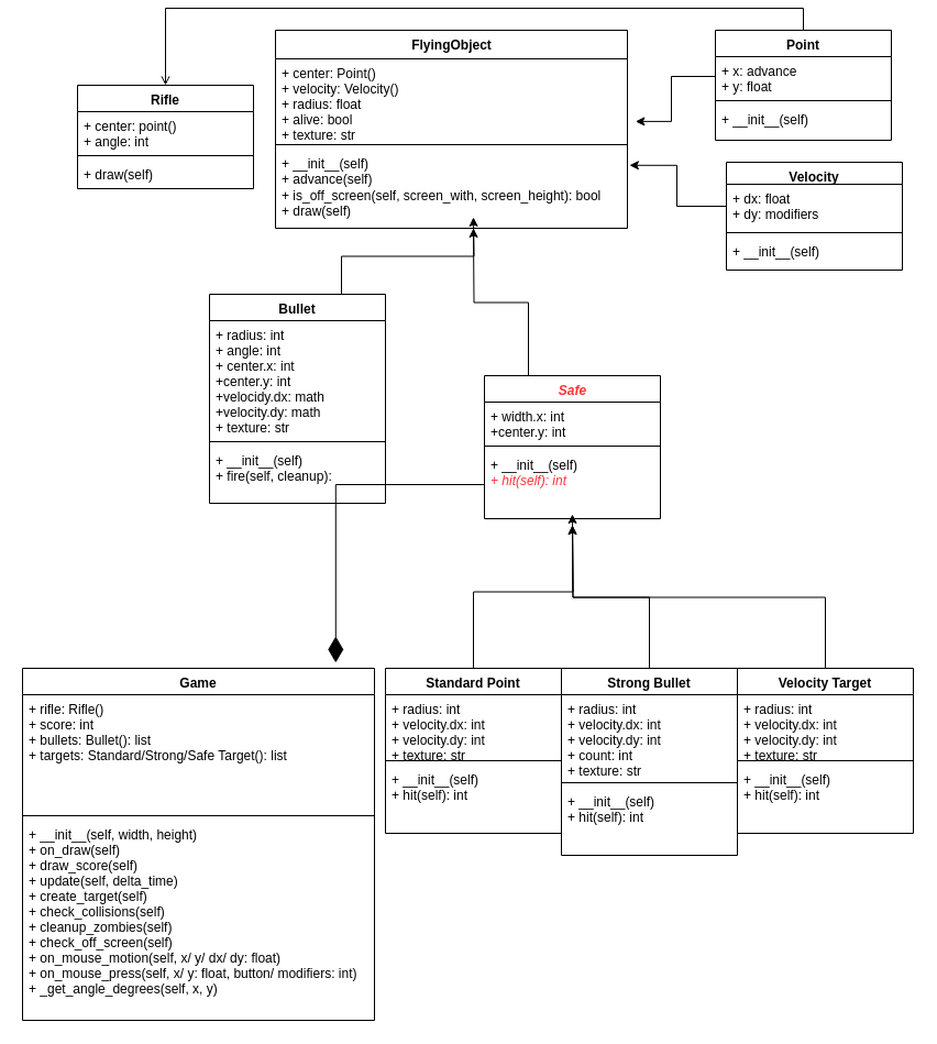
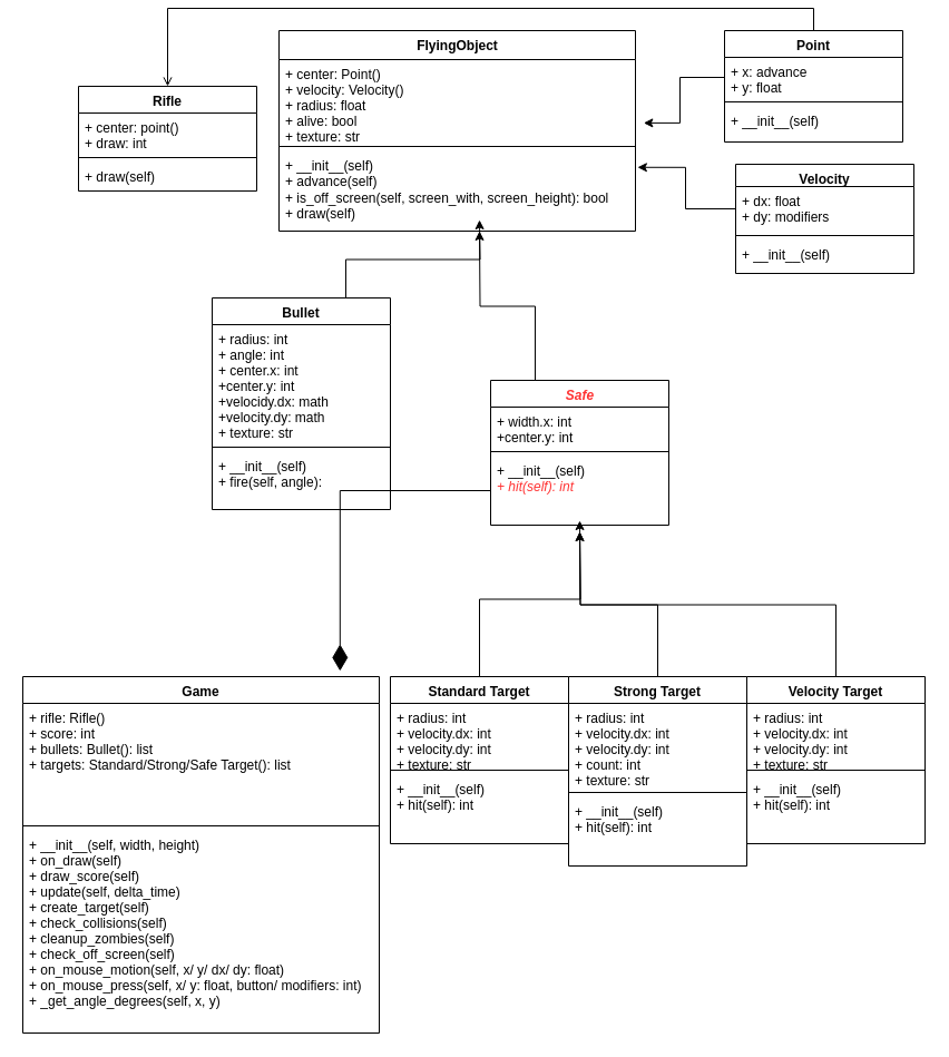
  <mxCell id="0" />
  <mxCell id="1" parent="0" />
  <mxCell id="2" value="FlyingObject" style="swimlane;fontStyle=1;align=center;verticalAlign=top;childLayout=stackLayout;horizontal=1;startSize=26;horizontalStack=0;resizeParent=1;resizeParentMax=0;resizeLast=0;collapsible=1;marginBottom=0;html=1;" parent="1" vertex="1"><mxGeometry x="250" y="20" width="320" height="180" as="geometry" /></mxCell>
  <mxCell id="3" value="+ center: Point()&#10;+ velocity: Velocity()&#10;+ radius: float&#10;+ alive: bool&#10;+ texture: str" style="text;strokeColor=none;fillColor=none;align=left;verticalAlign=top;spacingLeft=4;spacingRight=4;overflow=hidden;rotatable=0;points=[[0,0.5],[1,0.5]];portConstraint=eastwest;" parent="2" vertex="1"><mxGeometry y="26" width="320" height="74" as="geometry" /></mxCell>
  <mxCell id="4" value="" style="line;strokeWidth=1;fillColor=none;align=left;verticalAlign=middle;spacingTop=-1;spacingLeft=3;spacingRight=3;rotatable=0;labelPosition=right;points=[];portConstraint=eastwest;" parent="2" vertex="1"><mxGeometry y="100" width="320" height="8" as="geometry" /></mxCell>
  <mxCell id="5" value="+ __init__(self)&lt;br&gt;+ advance(self)&lt;br&gt;+ is_off_screen(self, screen_with, screen_height): bool&lt;br&gt;+ draw(self)" style="text;strokeColor=none;fillColor=none;align=left;verticalAlign=top;spacingLeft=4;spacingRight=4;overflow=hidden;rotatable=0;points=[[0,0.5],[1,0.5]];portConstraint=eastwest;html=1;" parent="2" vertex="1"><mxGeometry y="108" width="320" height="72" as="geometry" /></mxCell>
  <mxCell id="6" style="edgeStyle=orthogonalEdgeStyle;rounded=0;orthogonalLoop=1;jettySize=auto;html=1;exitX=0.5;exitY=0;exitDx=0;exitDy=0;entryX=0.5;entryY=0;entryDx=0;entryDy=0;endArrow=open;" parent="1" source="19" target="7" edge="1"><mxGeometry relative="1" as="geometry" /></mxCell>
  <mxCell id="7" value="Rifle" style="swimlane;fontStyle=1;align=center;verticalAlign=top;childLayout=stackLayout;horizontal=1;startSize=24;horizontalStack=0;resizeParent=1;resizeParentMax=0;resizeLast=0;collapsible=1;marginBottom=0;" parent="1" vertex="1"><mxGeometry x="70" y="70" width="160" height="94" as="geometry" /></mxCell>
- <mxCell id="8" value="+ center: point()&#10;+ angle: int" style="text;strokeColor=none;fillColor=none;align=left;verticalAlign=top;spacingLeft=4;spacingRight=4;overflow=hidden;rotatable=0;points=[[0,0.5],[1,0.5]];portConstraint=eastwest;" parent="7" vertex="1"><mxGeometry y="24" width="160" height="36" as="geometry" /></mxCell>
+ <mxCell id="8" value="+ center: point()&#10;+ draw: int" style="text;strokeColor=none;fillColor=none;align=left;verticalAlign=top;spacingLeft=4;spacingRight=4;overflow=hidden;rotatable=0;points=[[0,0.5],[1,0.5]];portConstraint=eastwest;" parent="7" vertex="1"><mxGeometry y="24" width="160" height="36" as="geometry" /></mxCell>
  <mxCell id="9" value="" style="line;strokeWidth=1;fillColor=none;align=left;verticalAlign=middle;spacingTop=-1;spacingLeft=3;spacingRight=3;rotatable=0;labelPosition=right;points=[];portConstraint=eastwest;" parent="7" vertex="1"><mxGeometry y="60" width="160" height="8" as="geometry" /></mxCell>
  <mxCell id="10" value="+ draw(self)" style="text;strokeColor=none;fillColor=none;align=left;verticalAlign=top;spacingLeft=4;spacingRight=4;overflow=hidden;rotatable=0;points=[[0,0.5],[1,0.5]];portConstraint=eastwest;" parent="7" vertex="1"><mxGeometry y="68" width="160" height="26" as="geometry" /></mxCell>
  <mxCell id="11" style="edgeStyle=orthogonalEdgeStyle;rounded=0;orthogonalLoop=1;jettySize=auto;html=1;exitX=0.25;exitY=0;exitDx=0;exitDy=0;" parent="1" source="31" edge="1"><mxGeometry relative="1" as="geometry"><mxPoint x="430" y="200" as="targetPoint" /></mxGeometry></mxCell>
  <mxCell id="12" style="edgeStyle=orthogonalEdgeStyle;rounded=0;orthogonalLoop=1;jettySize=auto;html=1;exitX=0.5;exitY=0;exitDx=0;exitDy=0;" parent="1" source="43" edge="1"><mxGeometry relative="1" as="geometry"><mxPoint x="520" y="460" as="targetPoint" /></mxGeometry></mxCell>
  <mxCell id="13" style="edgeStyle=orthogonalEdgeStyle;rounded=0;orthogonalLoop=1;jettySize=auto;html=1;exitX=0.5;exitY=0;exitDx=0;exitDy=0;" parent="1" source="39" edge="1"><mxGeometry relative="1" as="geometry"><mxPoint x="520" y="470" as="targetPoint" /></mxGeometry></mxCell>
  <mxCell id="14" style="edgeStyle=orthogonalEdgeStyle;rounded=0;orthogonalLoop=1;jettySize=auto;html=1;exitX=0.5;exitY=0;exitDx=0;exitDy=0;" parent="1" source="47" edge="1"><mxGeometry relative="1" as="geometry"><mxPoint x="520" y="470" as="targetPoint" /></mxGeometry></mxCell>
  <mxCell id="15" style="edgeStyle=orthogonalEdgeStyle;rounded=0;orthogonalLoop=1;jettySize=auto;html=1;exitX=0;exitY=0.5;exitDx=0;exitDy=0;entryX=1.006;entryY=0.205;entryDx=0;entryDy=0;entryPerimeter=0;" parent="1" source="24" target="5" edge="1"><mxGeometry relative="1" as="geometry" /></mxCell>
  <mxCell id="16" style="edgeStyle=orthogonalEdgeStyle;rounded=0;orthogonalLoop=1;jettySize=auto;html=1;exitX=0;exitY=0.5;exitDx=0;exitDy=0;entryX=1.023;entryY=0.769;entryDx=0;entryDy=0;entryPerimeter=0;" parent="1" source="20" target="3" edge="1"><mxGeometry relative="1" as="geometry" /></mxCell>
  <mxCell id="17" style="edgeStyle=orthogonalEdgeStyle;rounded=0;orthogonalLoop=1;jettySize=auto;html=1;exitX=0;exitY=0.5;exitDx=0;exitDy=0;entryX=0.89;entryY=-0.016;entryDx=0;entryDy=0;entryPerimeter=0;endArrow=diamondThin;endFill=1;startSize=6;endSize=21;" parent="1" source="34" target="27" edge="1"><mxGeometry relative="1" as="geometry" /></mxCell>
  <mxCell id="18" style="edgeStyle=orthogonalEdgeStyle;rounded=0;orthogonalLoop=1;jettySize=auto;html=1;exitX=0.75;exitY=0;exitDx=0;exitDy=0;" parent="1" source="35" edge="1"><mxGeometry relative="1" as="geometry"><mxPoint x="430" y="190" as="targetPoint" /></mxGeometry></mxCell>
  <mxCell id="19" value="Point" style="swimlane;fontStyle=1;align=center;verticalAlign=top;childLayout=stackLayout;horizontal=1;startSize=24;horizontalStack=0;resizeParent=1;resizeParentMax=0;resizeLast=0;collapsible=1;marginBottom=0;" parent="1" vertex="1"><mxGeometry x="650" y="20" width="160" height="100" as="geometry" /></mxCell>
  <mxCell id="20" value="+ x: advance&#10;+ y: float" style="text;strokeColor=none;fillColor=none;align=left;verticalAlign=top;spacingLeft=4;spacingRight=4;overflow=hidden;rotatable=0;points=[[0,0.5],[1,0.5]];portConstraint=eastwest;" parent="19" vertex="1"><mxGeometry y="24" width="160" height="36" as="geometry" /></mxCell>
  <mxCell id="21" value="" style="line;strokeWidth=1;fillColor=none;align=left;verticalAlign=middle;spacingTop=-1;spacingLeft=3;spacingRight=3;rotatable=0;labelPosition=right;points=[];portConstraint=eastwest;" parent="19" vertex="1"><mxGeometry y="60" width="160" height="8" as="geometry" /></mxCell>
  <mxCell id="22" value="+ __init__(self)" style="text;strokeColor=none;fillColor=none;align=left;verticalAlign=top;spacingLeft=4;spacingRight=4;overflow=hidden;rotatable=0;points=[[0,0.5],[1,0.5]];portConstraint=eastwest;" parent="19" vertex="1"><mxGeometry y="68" width="160" height="32" as="geometry" /></mxCell>
  <mxCell id="23" value="Velocity" style="swimlane;fontStyle=1;align=center;verticalAlign=top;childLayout=stackLayout;horizontal=1;startSize=20;horizontalStack=0;resizeParent=1;resizeParentMax=0;resizeLast=0;collapsible=1;marginBottom=0;" parent="1" vertex="1"><mxGeometry x="660" y="140" width="160" height="98" as="geometry" /></mxCell>
  <mxCell id="24" value="+ dx: float&#10;+ dy: modifiers" style="text;strokeColor=none;fillColor=none;align=left;verticalAlign=top;spacingLeft=4;spacingRight=4;overflow=hidden;rotatable=0;points=[[0,0.5],[1,0.5]];portConstraint=eastwest;" parent="23" vertex="1"><mxGeometry y="20" width="160" height="40" as="geometry" /></mxCell>
  <mxCell id="25" value="" style="line;strokeWidth=1;fillColor=none;align=left;verticalAlign=middle;spacingTop=-1;spacingLeft=3;spacingRight=3;rotatable=0;labelPosition=right;points=[];portConstraint=eastwest;" parent="23" vertex="1"><mxGeometry y="60" width="160" height="8" as="geometry" /></mxCell>
  <mxCell id="26" value="+ __init__(self)" style="text;strokeColor=none;fillColor=none;align=left;verticalAlign=top;spacingLeft=4;spacingRight=4;overflow=hidden;rotatable=0;points=[[0,0.5],[1,0.5]];portConstraint=eastwest;" parent="23" vertex="1"><mxGeometry y="68" width="160" height="30" as="geometry" /></mxCell>
  <mxCell id="27" value="Game" style="swimlane;fontStyle=1;align=center;verticalAlign=top;childLayout=stackLayout;horizontal=1;startSize=24;horizontalStack=0;resizeParent=1;resizeParentMax=0;resizeLast=0;collapsible=1;marginBottom=0;" parent="1" vertex="1"><mxGeometry x="20" y="600" width="320" height="320" as="geometry" /></mxCell>
  <mxCell id="28" value="+ rifle: Rifle()&#10;+ score: int&#10;+ bullets: Bullet(): list&#10;+ targets: Standard/Strong/Safe Target(): list" style="text;strokeColor=none;fillColor=none;align=left;verticalAlign=top;spacingLeft=4;spacingRight=4;overflow=hidden;rotatable=0;points=[[0,0.5],[1,0.5]];portConstraint=eastwest;" parent="27" vertex="1"><mxGeometry y="24" width="320" height="106" as="geometry" /></mxCell>
  <mxCell id="29" value="" style="line;strokeWidth=1;fillColor=none;align=left;verticalAlign=middle;spacingTop=-1;spacingLeft=3;spacingRight=3;rotatable=0;labelPosition=right;points=[];portConstraint=eastwest;" parent="27" vertex="1"><mxGeometry y="130" width="320" height="8" as="geometry" /></mxCell>
  <mxCell id="30" value="+ __init__(self, width, height)&#10;+ on_draw(self)&#10;+ draw_score(self)&#10;+ update(self, delta_time)&#10;+ create_target(self)&#10;+ check_collisions(self)&#10;+ cleanup_zombies(self)&#10;+ check_off_screen(self)&#10;+ on_mouse_motion(self, x/ y/ dx/ dy: float)&#10;+ on_mouse_press(self, x/ y: float, button/ modifiers: int) &#10;+ _get_angle_degrees(self, x, y)" style="text;strokeColor=none;fillColor=none;align=left;verticalAlign=top;spacingLeft=4;spacingRight=4;overflow=hidden;rotatable=0;points=[[0,0.5],[1,0.5]];portConstraint=eastwest;" parent="27" vertex="1"><mxGeometry y="138" width="320" height="182" as="geometry" /></mxCell>
  <mxCell id="31" value="&lt;i&gt;&lt;font color=&quot;#ff3333&quot;&gt;Safe&lt;/font&gt;&lt;/i&gt;" style="swimlane;fontStyle=1;align=center;verticalAlign=top;childLayout=stackLayout;horizontal=1;startSize=24;horizontalStack=0;resizeParent=1;resizeParentMax=0;resizeLast=0;collapsible=1;marginBottom=0;html=1;" parent="1" vertex="1"><mxGeometry x="440" y="334" width="160" height="130" as="geometry" /></mxCell>
  <mxCell id="32" value="+ width.x: int&#10;+center.y: int" style="text;strokeColor=none;fillColor=none;align=left;verticalAlign=top;spacingLeft=4;spacingRight=4;overflow=hidden;rotatable=0;points=[[0,0.5],[1,0.5]];portConstraint=eastwest;" parent="31" vertex="1"><mxGeometry y="24" width="160" height="36" as="geometry" /></mxCell>
  <mxCell id="33" value="" style="line;strokeWidth=1;fillColor=none;align=left;verticalAlign=middle;spacingTop=-1;spacingLeft=3;spacingRight=3;rotatable=0;labelPosition=right;points=[];portConstraint=eastwest;" parent="31" vertex="1"><mxGeometry y="60" width="160" height="8" as="geometry" /></mxCell>
  <mxCell id="34" value="+ __init__(self)&lt;br&gt;&lt;i&gt;&lt;font color=&quot;#ff3333&quot;&gt;+ hit(self): int&lt;/font&gt;&lt;/i&gt;" style="text;strokeColor=none;fillColor=none;align=left;verticalAlign=top;spacingLeft=4;spacingRight=4;overflow=hidden;rotatable=0;points=[[0,0.5],[1,0.5]];portConstraint=eastwest;html=1;" parent="31" vertex="1"><mxGeometry y="68" width="160" height="62" as="geometry" /></mxCell>
  <mxCell id="35" value="Bullet" style="swimlane;fontStyle=1;align=center;verticalAlign=top;childLayout=stackLayout;horizontal=1;startSize=24;horizontalStack=0;resizeParent=1;resizeParentMax=0;resizeLast=0;collapsible=1;marginBottom=0;" parent="1" vertex="1"><mxGeometry x="190" y="260" width="160" height="190" as="geometry" /></mxCell>
  <mxCell id="36" value="+ radius: int&#10;+ angle: int&#10;+ center.x: int&#10;+center.y: int&#10;+velocidy.dx: math&#10;+velocity.dy: math&#10;+ texture: str" style="text;strokeColor=none;fillColor=none;align=left;verticalAlign=top;spacingLeft=4;spacingRight=4;overflow=hidden;rotatable=0;points=[[0,0.5],[1,0.5]];portConstraint=eastwest;" parent="35" vertex="1"><mxGeometry y="24" width="160" height="106" as="geometry" /></mxCell>
  <mxCell id="37" value="" style="line;strokeWidth=1;fillColor=none;align=left;verticalAlign=middle;spacingTop=-1;spacingLeft=3;spacingRight=3;rotatable=0;labelPosition=right;points=[];portConstraint=eastwest;" parent="35" vertex="1"><mxGeometry y="130" width="160" height="8" as="geometry" /></mxCell>
- <mxCell id="38" value="+ __init__(self)&#10;+ fire(self, cleanup):" style="text;strokeColor=none;fillColor=none;align=left;verticalAlign=top;spacingLeft=4;spacingRight=4;overflow=hidden;rotatable=0;points=[[0,0.5],[1,0.5]];portConstraint=eastwest;" parent="35" vertex="1"><mxGeometry y="138" width="160" height="52" as="geometry" /></mxCell>
- <mxCell id="39" value="Strong Bullet" style="swimlane;fontStyle=1;align=center;verticalAlign=top;childLayout=stackLayout;horizontal=1;startSize=24;horizontalStack=0;resizeParent=1;resizeParentMax=0;resizeLast=0;collapsible=1;marginBottom=0;" parent="1" vertex="1"><mxGeometry x="510" y="600" width="160" height="170" as="geometry" /></mxCell>
+ <mxCell id="38" value="+ __init__(self)&#10;+ fire(self, angle):" style="text;strokeColor=none;fillColor=none;align=left;verticalAlign=top;spacingLeft=4;spacingRight=4;overflow=hidden;rotatable=0;points=[[0,0.5],[1,0.5]];portConstraint=eastwest;" parent="35" vertex="1"><mxGeometry y="138" width="160" height="52" as="geometry" /></mxCell>
+ <mxCell id="39" value="Strong Target" style="swimlane;fontStyle=1;align=center;verticalAlign=top;childLayout=stackLayout;horizontal=1;startSize=24;horizontalStack=0;resizeParent=1;resizeParentMax=0;resizeLast=0;collapsible=1;marginBottom=0;" parent="1" vertex="1"><mxGeometry x="510" y="600" width="160" height="170" as="geometry" /></mxCell>
  <mxCell id="40" value="+ radius: int&#10;+ velocity.dx: int&#10;+ velocity.dy: int&#10;+ count: int&#10;+ texture: str" style="text;strokeColor=none;fillColor=none;align=left;verticalAlign=top;spacingLeft=4;spacingRight=4;overflow=hidden;rotatable=0;points=[[0,0.5],[1,0.5]];portConstraint=eastwest;" parent="39" vertex="1"><mxGeometry y="24" width="160" height="76" as="geometry" /></mxCell>
  <mxCell id="41" value="" style="line;strokeWidth=1;fillColor=none;align=left;verticalAlign=middle;spacingTop=-1;spacingLeft=3;spacingRight=3;rotatable=0;labelPosition=right;points=[];portConstraint=eastwest;" parent="39" vertex="1"><mxGeometry y="100" width="160" height="8" as="geometry" /></mxCell>
  <mxCell id="42" value="+ __init__(self)&#10;+ hit(self): int" style="text;strokeColor=none;fillColor=none;align=left;verticalAlign=top;spacingLeft=4;spacingRight=4;overflow=hidden;rotatable=0;points=[[0,0.5],[1,0.5]];portConstraint=eastwest;" parent="39" vertex="1"><mxGeometry y="108" width="160" height="62" as="geometry" /></mxCell>
- <mxCell id="43" value="Standard Point" style="swimlane;fontStyle=1;align=center;verticalAlign=top;childLayout=stackLayout;horizontal=1;startSize=24;horizontalStack=0;resizeParent=1;resizeParentMax=0;resizeLast=0;collapsible=1;marginBottom=0;" parent="1" vertex="1"><mxGeometry x="350" y="600" width="160" height="150" as="geometry" /></mxCell>
+ <mxCell id="43" value="Standard Target" style="swimlane;fontStyle=1;align=center;verticalAlign=top;childLayout=stackLayout;horizontal=1;startSize=24;horizontalStack=0;resizeParent=1;resizeParentMax=0;resizeLast=0;collapsible=1;marginBottom=0;" parent="1" vertex="1"><mxGeometry x="350" y="600" width="160" height="150" as="geometry" /></mxCell>
  <mxCell id="44" value="+ radius: int&#10;+ velocity.dx: int&#10;+ velocity.dy: int&#10;+ texture: str" style="text;strokeColor=none;fillColor=none;align=left;verticalAlign=top;spacingLeft=4;spacingRight=4;overflow=hidden;rotatable=0;points=[[0,0.5],[1,0.5]];portConstraint=eastwest;" parent="43" vertex="1"><mxGeometry y="24" width="160" height="56" as="geometry" /></mxCell>
  <mxCell id="45" value="" style="line;strokeWidth=1;fillColor=none;align=left;verticalAlign=middle;spacingTop=-1;spacingLeft=3;spacingRight=3;rotatable=0;labelPosition=right;points=[];portConstraint=eastwest;" parent="43" vertex="1"><mxGeometry y="80" width="160" height="8" as="geometry" /></mxCell>
  <mxCell id="46" value="+ __init__(self)&#10;+ hit(self): int" style="text;strokeColor=none;fillColor=none;align=left;verticalAlign=top;spacingLeft=4;spacingRight=4;overflow=hidden;rotatable=0;points=[[0,0.5],[1,0.5]];portConstraint=eastwest;" parent="43" vertex="1"><mxGeometry y="88" width="160" height="62" as="geometry" /></mxCell>
  <mxCell id="47" value="Velocity Target" style="swimlane;fontStyle=1;align=center;verticalAlign=top;childLayout=stackLayout;horizontal=1;startSize=24;horizontalStack=0;resizeParent=1;resizeParentMax=0;resizeLast=0;collapsible=1;marginBottom=0;" parent="1" vertex="1"><mxGeometry x="670" y="600" width="160" height="150" as="geometry" /></mxCell>
  <mxCell id="48" value="+ radius: int&#10;+ velocity.dx: int&#10;+ velocity.dy: int&#10;+ texture: str" style="text;strokeColor=none;fillColor=none;align=left;verticalAlign=top;spacingLeft=4;spacingRight=4;overflow=hidden;rotatable=0;points=[[0,0.5],[1,0.5]];portConstraint=eastwest;" parent="47" vertex="1"><mxGeometry y="24" width="160" height="56" as="geometry" /></mxCell>
  <mxCell id="49" value="" style="line;strokeWidth=1;fillColor=none;align=left;verticalAlign=middle;spacingTop=-1;spacingLeft=3;spacingRight=3;rotatable=0;labelPosition=right;points=[];portConstraint=eastwest;" parent="47" vertex="1"><mxGeometry y="80" width="160" height="8" as="geometry" /></mxCell>
  <mxCell id="50" value="+ __init__(self)&#10;+ hit(self): int" style="text;strokeColor=none;fillColor=none;align=left;verticalAlign=top;spacingLeft=4;spacingRight=4;overflow=hidden;rotatable=0;points=[[0,0.5],[1,0.5]];portConstraint=eastwest;" parent="47" vertex="1"><mxGeometry y="88" width="160" height="62" as="geometry" /></mxCell>
